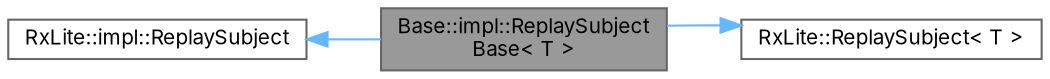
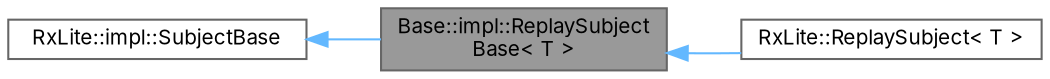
  digraph {
    fontname=Inter
    rankdir=LR
    node [color=gray40 fillcolor=white fontname=Inter fontsize=10 shape=box style=filled]
    edge [color=steelblue1 dir=back fontname=Inter fontsize=10 labelfontname=Helvetica labelfontsize=10 style=solid]
    n1 [fillcolor=grey60 fontcolor=black height=0.2 label="Base::impl::ReplaySubject\lBase\< T \>" width=0.4]
    n2 [height=0.2 label="RxLite::ReplaySubject\< T \>" width=0.4]
-   n3 [height=0.2 label="RxLite::impl::ReplaySubject" width=0.4]
-   n2 -> n1
+   n3 [height=0.2 label="RxLite::impl::SubjectBase" width=0.4]
+   n1 -> n2
    n3 -> n1
  }
